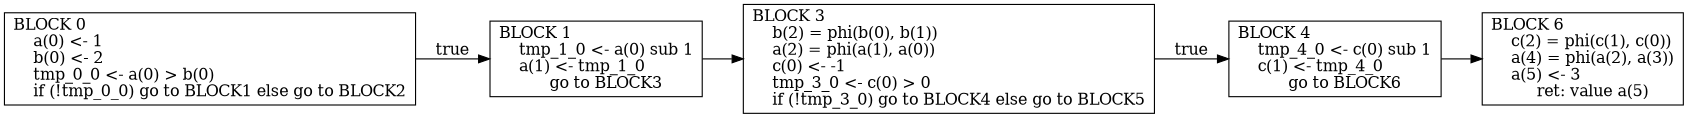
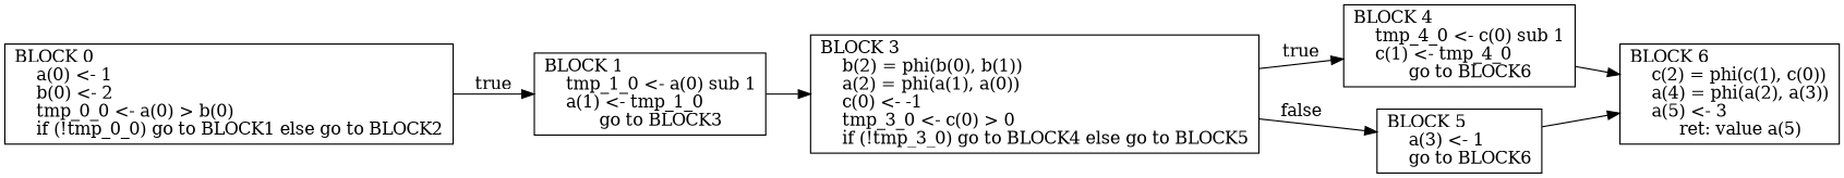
  digraph {
    rankdir=LR
    node [nojustify=false shape=box]
    n1 [label="BLOCK 0\l    a(0) <- 1\l    b(0) <- 2\l    tmp_0_0 <- a(0) > b(0)\l    if (!tmp_0_0) go to BLOCK1 else go to BLOCK2"]
    n2 [label="BLOCK 1\l    tmp_1_0 <- a(0) sub 1\l    a(1) <- tmp_1_0\l    go to BLOCK3"]
    n3 [label="BLOCK 3\l    b(2) = phi(b(0), b(1))\l    a(2) = phi(a(1), a(0))\l    c(0) <- -1\l    tmp_3_0 <- c(0) > 0\l    if (!tmp_3_0) go to BLOCK4 else go to BLOCK5"]
    n4 [label="BLOCK 4\l    tmp_4_0 <- c(0) sub 1\l    c(1) <- tmp_4_0\l    go to BLOCK6"]
+   n5 [label="BLOCK 5\l    a(3) <- 1\l    go to BLOCK6"]
    n6 [label="BLOCK 6\l    c(2) = phi(c(1), c(0))\l    a(4) = phi(a(2), a(3))\l    a(5) <- 3\l    ret: value a(5)"]
    n1 -> n2 [label=true]
    n2 -> n3
    n3 -> n4 [label=true]
+   n3 -> n5 [label=false]
    n4 -> n6
+   n5 -> n6
  }
